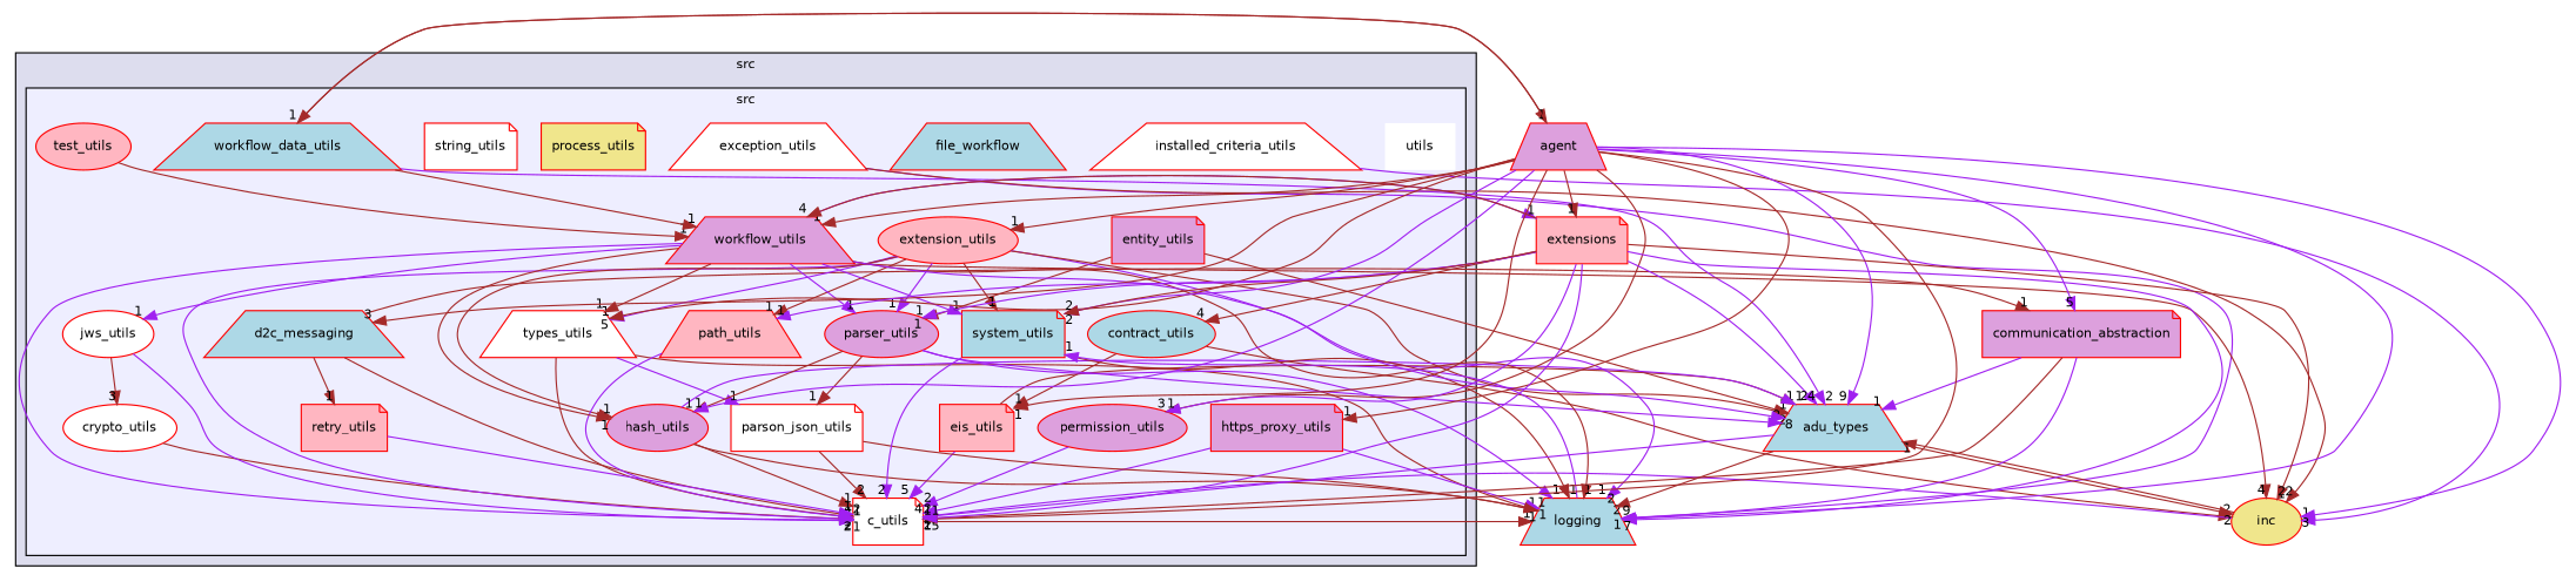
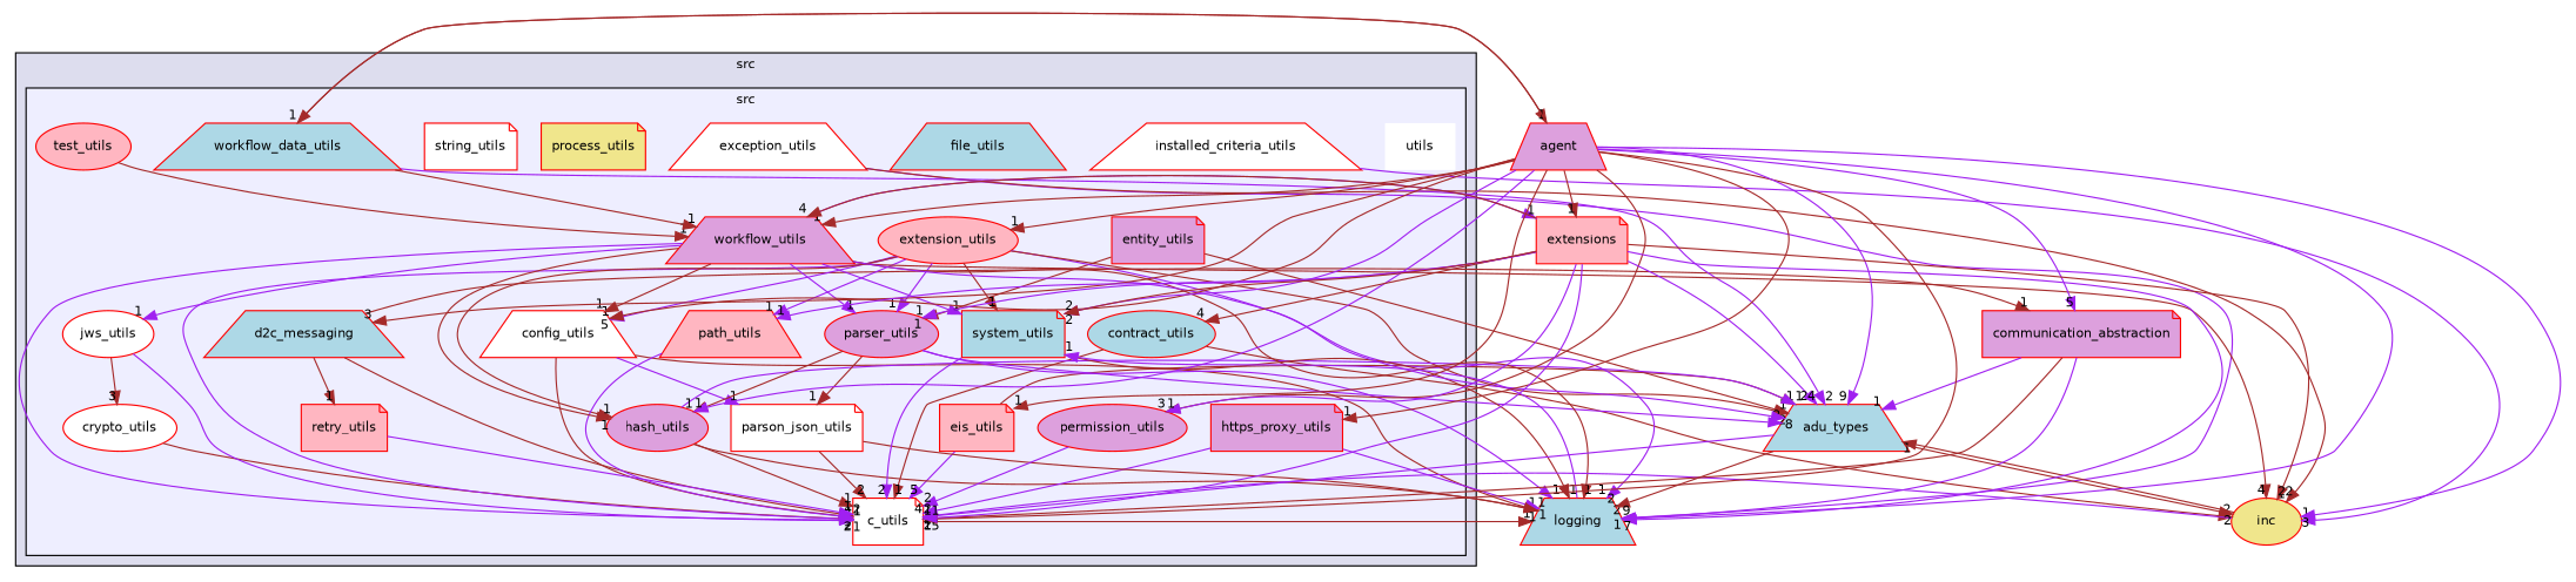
  digraph {
    compound=true
    node [fontname=Helvetica fontsize=10 shape=note style=filled fillcolor=white color=red]
    edge [headlabel=1 labeldistance=1.5 labelfontname=Helvetica labelfontsize=10 color=brown]
    n1 [label=utils shape=plaintext color=""]
    n2 [label=c_utils]
-   n3 [label=types_utils shape=trapezium]
+   n3 [label=config_utils shape=trapezium]
    n4 [fillcolor=lightblue label=contract_utils shape=ellipse]
    n5 [label=crypto_utils shape=ellipse]
    n6 [fillcolor=lightblue label=d2c_messaging shape=trapezium]
    n7 [fillcolor=lightpink label=eis_utils]
    n8 [fillcolor=plum label=entity_utils]
    n9 [label=exception_utils shape=trapezium]
    n10 [fillcolor=lightpink label=extension_utils shape=ellipse]
-   n11 [fillcolor=lightblue label=file_workflow shape=trapezium]
+   n11 [fillcolor=lightblue label=file_utils shape=trapezium]
    n12 [fillcolor=plum label=hash_utils shape=ellipse]
    n13 [fillcolor=plum label=https_proxy_utils]
    n14 [label=installed_criteria_utils shape=trapezium]
    n15 [label=jws_utils shape=ellipse]
    n16 [fillcolor=plum label=parser_utils shape=ellipse]
    n17 [label=parson_json_utils]
    n18 [fillcolor=lightpink label=path_utils shape=trapezium]
    n19 [fillcolor=plum label=permission_utils shape=ellipse]
    n20 [fillcolor=khaki label=process_utils]
    n21 [fillcolor=lightpink label=retry_utils]
    n22 [label=string_utils]
    n23 [fillcolor=lightblue label=system_utils]
    n24 [fillcolor=lightpink label=test_utils shape=ellipse]
    n25 [fillcolor=lightblue label=workflow_data_utils shape=trapezium]
    n26 [fillcolor=plum label=workflow_utils shape=trapezium]
    n27 [fillcolor=lightblue label=logging shape=trapezium]
    n28 [fillcolor=khaki label=inc shape=ellipse]
    n29 [fillcolor=plum label=communication_abstraction]
    n30 [fillcolor=lightblue label=adu_types shape=trapezium]
    n31 [fillcolor=plum label=agent shape=trapezium]
    n32 [fillcolor=lightpink label=extensions]
    subgraph cluster_1 {
      bgcolor="#ddddee"
      fontname=Helvetica
      fontsize=10
      label=src
      pencolor=black
      subgraph cluster_2 {
        bgcolor="#eeeeff"
        fontname=Helvetica
        fontsize=10
        pencolor=black
        n1
        n2
        n3
        n4
        n5
        n6
        n7
        n8
        n9
        n10
        n11
        n12
        n13
        n14
        n15
        n16
        n17
        n18
        n19
        n20
        n21
        n22
        n23
        n24
        n25
        n26
      }
    }
    n2 -> n27
    n3 -> n2 [headlabel=4]
    n3 -> n17 [color=purple]
    n3 -> n27
-   n4 -> n7
+   n4 -> n2
    n4 -> n28 [headlabel=2]
    n5 -> n2 [headlabel=2]
    n6 -> n2
    n6 -> n21
    n6 -> n29
    n7 -> n2 [headlabel=5 color=purple]
    n7 -> n30
    n8 -> n16
    n8 -> n30
    n9 -> n27 [headlabel=2 color=purple]
    n9 -> n28
    n10 -> n2 [color=purple]
    n10 -> n3 [color=purple]
    n10 -> n12
    n10 -> n16 [color=purple]
-   n10 -> n18
+   n10 -> n18 [color=purple]
    n10 -> n23
    n10 -> n27 [color=purple]
    n10 -> n30 [headlabel=2]
    n12 -> n2
    n12 -> n27
    n12 -> n30 [color=purple]
    n13 -> n2 [headlabel=2 color=purple]
    n13 -> n27 [color=purple]
    n14 -> n28 [color=purple]
    n15 -> n2 [color=purple]
    n15 -> n5 [headlabel=3]
    n16 -> n12
    n16 -> n17
    n16 -> n27 [color=purple]
    n16 -> n30 [headlabel=2 color=purple]
    n17 -> n2 [headlabel=2]
    n17 -> n27
    n18 -> n2 [headlabel=2 color=purple]
    n19 -> n2 [headlabel=2 color=purple]
    n21 -> n2 [color=purple]
    n23 -> n2 [headlabel=2 color=purple]
    n23 -> n27
    n24 -> n26
    n25 -> n26
    n25 -> n30 [headlabel=2 color=purple]
    n25 -> n31
    n26 -> n2 [headlabel=2 color=purple]
    n26 -> n3
    n26 -> n12
    n26 -> n15 [color=purple]
    n26 -> n16 [color=purple]
    n26 -> n23 [color=purple]
    n26 -> n27
    n26 -> n28 [headlabel=4]
    n26 -> n30 [headlabel=8 color=purple]
    n26 -> n32 [color=purple]
    n27 -> n23 [color=purple]
    n28 -> n2 [headlabel=2 color=purple]
    n28 -> n30
    n29 -> n2 [headlabel=2]
    n29 -> n27 [color=purple]
    n29 -> n30 [color=purple]
    n30 -> n2 [headlabel=4 color=purple]
    n30 -> n27 [headlabel=2]
    n30 -> n28 [headlabel=2]
    n31 -> n2 [headlabel=15]
    n31 -> n3 [headlabel=5]
    n31 -> n6 [headlabel=3]
    n31 -> n7
    n31 -> n10
    n31 -> n12 [color=purple]
    n31 -> n13
    n31 -> n19 [headlabel=3]
    n31 -> n23 [headlabel=2 color=purple]
    n31 -> n25
    n31 -> n26
    n31 -> n27 [headlabel=9 color=purple]
    n31 -> n28 [headlabel=3 color=purple]
    n31 -> n29 [headlabel=5 color=purple]
    n31 -> n30 [headlabel=9 color=purple]
    n31 -> n32
    n32 -> n2 [headlabel=11 color=purple]
    n32 -> n4 [headlabel=4]
    n32 -> n16 [color=purple]
    n32 -> n18 [color=purple]
    n32 -> n19 [color=purple]
    n32 -> n23 [headlabel=2]
    n32 -> n26 [headlabel=4]
    n32 -> n27 [headlabel=7 color=purple]
    n32 -> n28 [headlabel=22]
    n32 -> n30 [headlabel=24 color=purple]
  }
